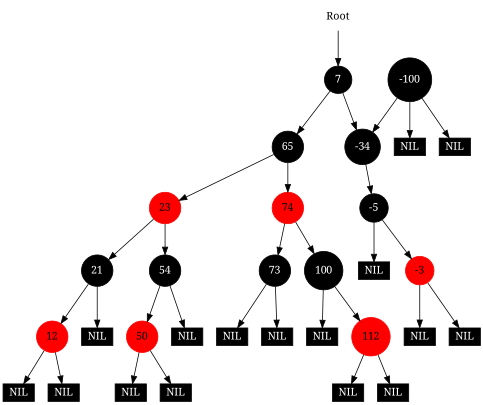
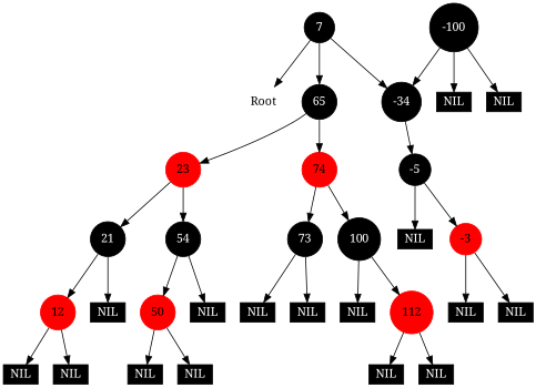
  digraph {
    fontname="Noto Serif"
    node [fontname="Noto Serif" shape=record color=black fontcolor=white style=filled]
    edge [fontname="Noto Serif"]
    n1 [label=Root shape=plaintext color="" fontcolor="" style=""]
    n2 [label=7 shape=circle]
    -34 [shape=circle]
    65 [shape=circle]
    -5 [shape=circle]
    23 [color=red shape=circle fontcolor=""]
    74 [color=red shape=circle fontcolor=""]
    -100 [shape=circle]
    n9 [height=0.01 label=NIL width=0.01]
    n10 [height=0.01 label=NIL width=0.01]
    n11 [height=0.01 label=NIL width=0.01]
    -3 [color=red shape=circle fontcolor=""]
    n13 [height=0.01 label=NIL width=0.01]
    n14 [height=0.01 label=NIL width=0.01]
    21 [shape=circle]
    54 [shape=circle]
    73 [shape=circle]
    100 [shape=circle]
    12 [color=red shape=circle fontcolor=""]
    n20 [height=0.01 label=NIL width=0.01]
    50 [color=red shape=circle fontcolor=""]
    n22 [height=0.01 label=NIL width=0.01]
    n23 [height=0.01 label=NIL width=0.01]
    n24 [height=0.01 label=NIL width=0.01]
    n25 [height=0.01 label=NIL width=0.01]
    n26 [height=0.01 label=NIL width=0.01]
    n27 [height=0.01 label=NIL width=0.01]
    n28 [height=0.01 label=NIL width=0.01]
    n29 [height=0.01 label=NIL width=0.01]
    112 [color=red shape=circle fontcolor=""]
    n31 [height=0.01 label=NIL width=0.01]
    n32 [height=0.01 label=NIL width=0.01]
-   n1 -> n2
+   n2 -> n1
    n2 -> -34
    n2 -> 65
    -34 -> -5
    65 -> 23
    65 -> 74
    -5 -> n11
    -5 -> -3
    23 -> 21
    23 -> 54
    74 -> 73
    74 -> 100
    -100 -> -34
    -100 -> n9
    -100 -> n10
    -3 -> n13
    -3 -> n14
    21 -> 12
    21 -> n20
    54 -> 50
    54 -> n22
    73 -> n27
    73 -> n28
    100 -> n29
    100 -> 112
    12 -> n23
    12 -> n24
    50 -> n25
    50 -> n26
    112 -> n31
    112 -> n32
  }
